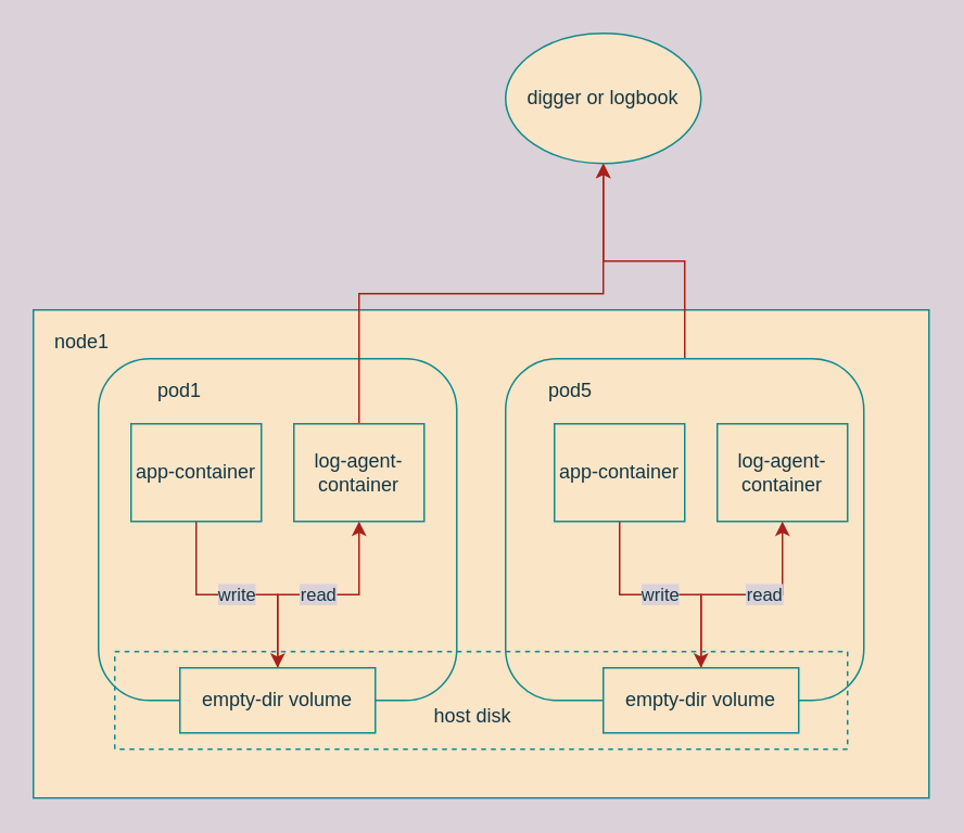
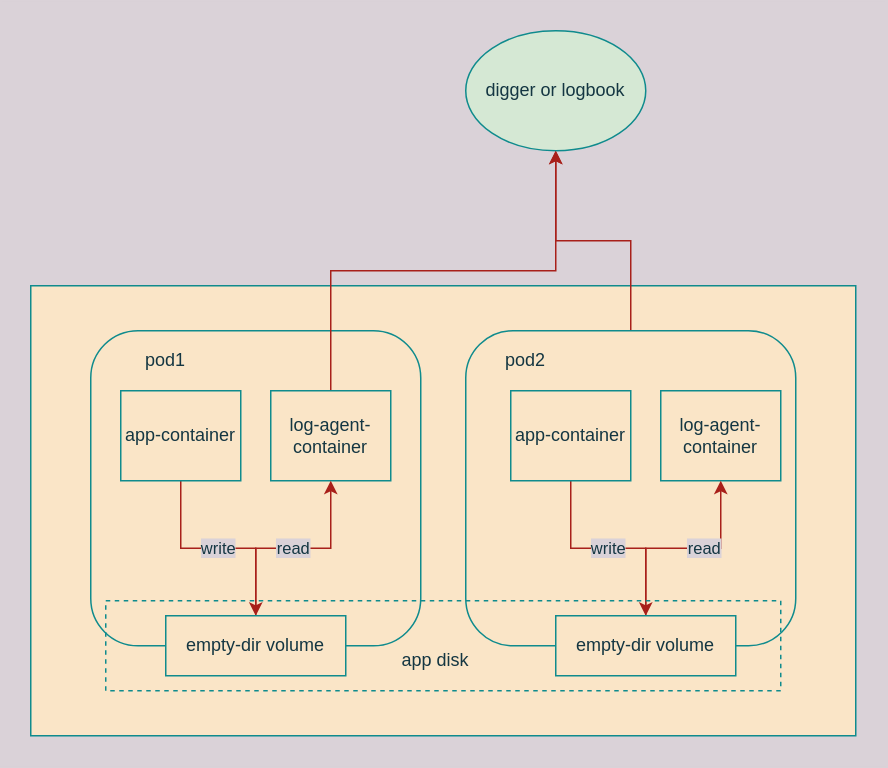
  <mxCell id="0" />
  <mxCell id="1" parent="0" />
  <mxCell id="2" value="" style="rounded=0;whiteSpace=wrap;html=1;fillColor=#FAE5C7;strokeColor=#0F8B8D;fontColor=#143642;" vertex="1" parent="1"><mxGeometry x="20" y="190" width="550" height="300" as="geometry" /></mxCell>
  <mxCell id="3" value="" style="rounded=1;whiteSpace=wrap;html=1;fillColor=#FAE5C7;strokeColor=#0F8B8D;fontColor=#143642;" vertex="1" parent="1"><mxGeometry x="60" y="220" width="220" height="210" as="geometry" /></mxCell>
  <mxCell id="4" value="write" style="edgeStyle=orthogonalEdgeStyle;rounded=0;orthogonalLoop=1;jettySize=auto;html=1;exitX=0.5;exitY=1;exitDx=0;exitDy=0;entryX=0.5;entryY=0;entryDx=0;entryDy=0;strokeColor=#A8201A;fontColor=#143642;labelBackgroundColor=#DAD2D8;" edge="1" parent="1" source="5" target="9"><mxGeometry relative="1" as="geometry" /></mxCell>
  <mxCell id="5" value="app-container" style="rounded=0;whiteSpace=wrap;html=1;fillColor=#FAE5C7;strokeColor=#0F8B8D;fontColor=#143642;" vertex="1" parent="1"><mxGeometry x="80" y="260" width="80" height="60" as="geometry" /></mxCell>
  <mxCell id="6" style="edgeStyle=orthogonalEdgeStyle;rounded=0;orthogonalLoop=1;jettySize=auto;html=1;exitX=0.5;exitY=0;exitDx=0;exitDy=0;entryX=0.5;entryY=1;entryDx=0;entryDy=0;strokeColor=#A8201A;fontColor=#143642;labelBackgroundColor=#DAD2D8;" edge="1" parent="1" source="7" target="10"><mxGeometry relative="1" as="geometry" /></mxCell>
  <mxCell id="7" value="log-agent-container" style="rounded=0;whiteSpace=wrap;html=1;fillColor=#FAE5C7;strokeColor=#0F8B8D;fontColor=#143642;" vertex="1" parent="1"><mxGeometry x="180" y="260" width="80" height="60" as="geometry" /></mxCell>
  <mxCell id="8" value="read" style="edgeStyle=orthogonalEdgeStyle;rounded=0;orthogonalLoop=1;jettySize=auto;html=1;exitX=0.5;exitY=0;exitDx=0;exitDy=0;entryX=0.5;entryY=1;entryDx=0;entryDy=0;strokeColor=#A8201A;fontColor=#143642;labelBackgroundColor=#DAD2D8;" edge="1" parent="1" source="9" target="7"><mxGeometry relative="1" as="geometry" /></mxCell>
  <mxCell id="9" value="empty-dir volume" style="rounded=0;whiteSpace=wrap;html=1;fillColor=#FAE5C7;strokeColor=#0F8B8D;fontColor=#143642;" vertex="1" parent="1"><mxGeometry x="110" y="410" width="120" height="40" as="geometry" /></mxCell>
- <mxCell id="10" value="digger or logbook" style="ellipse;whiteSpace=wrap;html=1;fillColor=#FAE5C7;strokeColor=#0F8B8D;fontColor=#143642;" vertex="1" parent="1"><mxGeometry x="310" y="20" width="120" height="80" as="geometry" /></mxCell>
+ <mxCell id="10" value="digger or logbook" style="ellipse;whiteSpace=wrap;html=1;fillColor=#d5e8d4;strokeColor=#0F8B8D;fontColor=#143642;" vertex="1" parent="1"><mxGeometry x="310" y="20" width="120" height="80" as="geometry" /></mxCell>
  <mxCell id="11" style="edgeStyle=orthogonalEdgeStyle;rounded=0;orthogonalLoop=1;jettySize=auto;html=1;exitX=0.5;exitY=0;exitDx=0;exitDy=0;entryX=0.5;entryY=1;entryDx=0;entryDy=0;strokeColor=#A8201A;fontColor=#143642;labelBackgroundColor=#DAD2D8;" edge="1" parent="1" source="12" target="10"><mxGeometry relative="1" as="geometry" /></mxCell>
  <mxCell id="12" value="" style="rounded=1;whiteSpace=wrap;html=1;fillColor=#FAE5C7;strokeColor=#0F8B8D;fontColor=#143642;" vertex="1" parent="1"><mxGeometry x="310" y="220" width="220" height="210" as="geometry" /></mxCell>
  <mxCell id="13" value="write" style="edgeStyle=orthogonalEdgeStyle;rounded=0;orthogonalLoop=1;jettySize=auto;html=1;exitX=0.5;exitY=1;exitDx=0;exitDy=0;entryX=0.5;entryY=0;entryDx=0;entryDy=0;strokeColor=#A8201A;fontColor=#143642;labelBackgroundColor=#DAD2D8;" edge="1" parent="1" source="14" target="18"><mxGeometry relative="1" as="geometry" /></mxCell>
  <mxCell id="14" value="app-container" style="rounded=0;whiteSpace=wrap;html=1;fillColor=#FAE5C7;strokeColor=#0F8B8D;fontColor=#143642;" vertex="1" parent="1"><mxGeometry x="340" y="260" width="80" height="60" as="geometry" /></mxCell>
  <mxCell id="15" value="log-agent-container" style="rounded=0;whiteSpace=wrap;html=1;fillColor=#FAE5C7;strokeColor=#0F8B8D;fontColor=#143642;" vertex="1" parent="1"><mxGeometry x="440" y="260" width="80" height="60" as="geometry" /></mxCell>
  <mxCell id="16" style="edgeStyle=orthogonalEdgeStyle;rounded=0;orthogonalLoop=1;jettySize=auto;html=1;exitX=0.5;exitY=0;exitDx=0;exitDy=0;entryX=0.5;entryY=1;entryDx=0;entryDy=0;strokeColor=#A8201A;fontColor=#143642;labelBackgroundColor=#DAD2D8;" edge="1" parent="1" source="18" target="15"><mxGeometry relative="1" as="geometry" /></mxCell>
  <mxCell id="17" value="read" style="edgeLabel;html=1;align=center;verticalAlign=middle;resizable=0;points=[];fontColor=#143642;labelBackgroundColor=#DAD2D8;" vertex="1" connectable="0" parent="16"><mxGeometry x="0.186" y="1" relative="1" as="geometry"><mxPoint as="offset" /></mxGeometry></mxCell>
  <mxCell id="18" value="empty-dir volume" style="rounded=0;whiteSpace=wrap;html=1;fillColor=#FAE5C7;strokeColor=#0F8B8D;fontColor=#143642;" vertex="1" parent="1"><mxGeometry x="370" y="410" width="120" height="40" as="geometry" /></mxCell>
  <mxCell id="19" value="" style="rounded=0;whiteSpace=wrap;html=1;dashed=1;fillColor=none;strokeColor=#0F8B8D;fontColor=#143642;" vertex="1" parent="1"><mxGeometry x="70" y="400" width="450" height="60" as="geometry" /></mxCell>
  <mxCell id="20" value="pod1" style="text;html=1;strokeColor=none;fillColor=none;align=center;verticalAlign=middle;whiteSpace=wrap;rounded=0;dashed=1;fontColor=#143642;" vertex="1" parent="1"><mxGeometry x="90" y="230" width="40" height="20" as="geometry" /></mxCell>
- <mxCell id="21" value="pod5" style="text;html=1;strokeColor=none;fillColor=none;align=center;verticalAlign=middle;whiteSpace=wrap;rounded=0;dashed=1;fontColor=#143642;" vertex="1" parent="1"><mxGeometry x="330" y="230" width="40" height="20" as="geometry" /></mxCell>
- <mxCell id="22" value="node1" style="text;html=1;strokeColor=none;fillColor=none;align=center;verticalAlign=middle;whiteSpace=wrap;rounded=0;dashed=1;fontColor=#143642;" vertex="1" parent="1"><mxGeometry x="30" y="200" width="40" height="20" as="geometry" /></mxCell>
- <mxCell id="23" value="host disk" style="text;html=1;strokeColor=none;fillColor=none;align=center;verticalAlign=middle;whiteSpace=wrap;rounded=0;dashed=1;fontColor=#143642;" vertex="1" parent="1"><mxGeometry x="260" y="430" width="60" height="20" as="geometry" /></mxCell>
+ <mxCell id="21" value="pod2" style="text;html=1;strokeColor=none;fillColor=none;align=center;verticalAlign=middle;whiteSpace=wrap;rounded=0;dashed=1;fontColor=#143642;" vertex="1" parent="1"><mxGeometry x="330" y="230" width="40" height="20" as="geometry" /></mxCell>
+ <mxCell id="23" value="app disk" style="text;html=1;strokeColor=none;fillColor=none;align=center;verticalAlign=middle;whiteSpace=wrap;rounded=0;dashed=1;fontColor=#143642;" vertex="1" parent="1"><mxGeometry x="260" y="430" width="60" height="20" as="geometry" /></mxCell>
